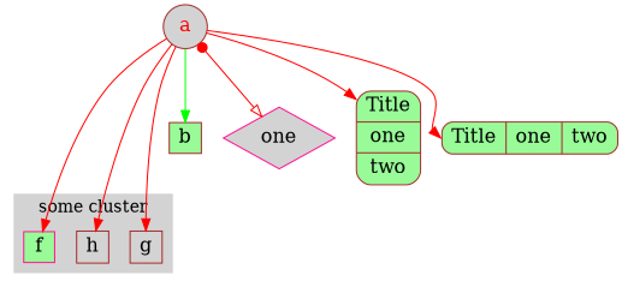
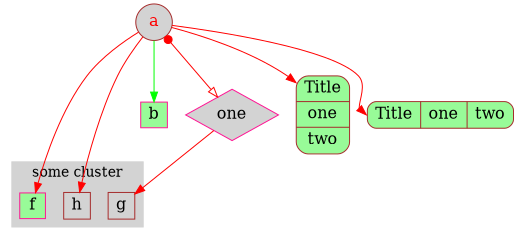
  digraph {
    rankdir=TB
    splines=true
    node [color=brown fillcolor=palegreen fontsize=16 shape=square style=filled]
    edge [color=red]
    f [color=deeppink height=0.3 width=0.3]
    g [fillcolor=lightgrey height=0.3 width=0.3]
    h [fillcolor=lightgrey height=0.3 width=0.3]
    a [fillcolor=lightgrey fontcolor=red height=0.3 shape=ellipse width=0.3]
-   b [height=0.3 shape=box width=0.3]
+   b [color=deeppink height=0.3 shape=box width=0.3]
    n6 [color=deeppink fillcolor=lightgrey height=0.3 label=one shape=diamond width=0.3]
    n7 [height=0.3 label="{Title|one|two}" shape=Mrecord width=0.3]
    n8 [height=0.3 label="<title>Title|<one>one|<two>two" shape=Mrecord width=0.3]
    subgraph cluster_1 {
      color=lightgrey
      label="some cluster"
      style=filled
      f
      g
      h
    }
    a -> f
-   a -> g
+   n6 -> g
    a -> h
    a -> b [color=green]
    a -> n6 [arrowhead=onormal arrowtail=dot dir=both]
    a -> n7
    a -> n8 [headport=title]
  }
